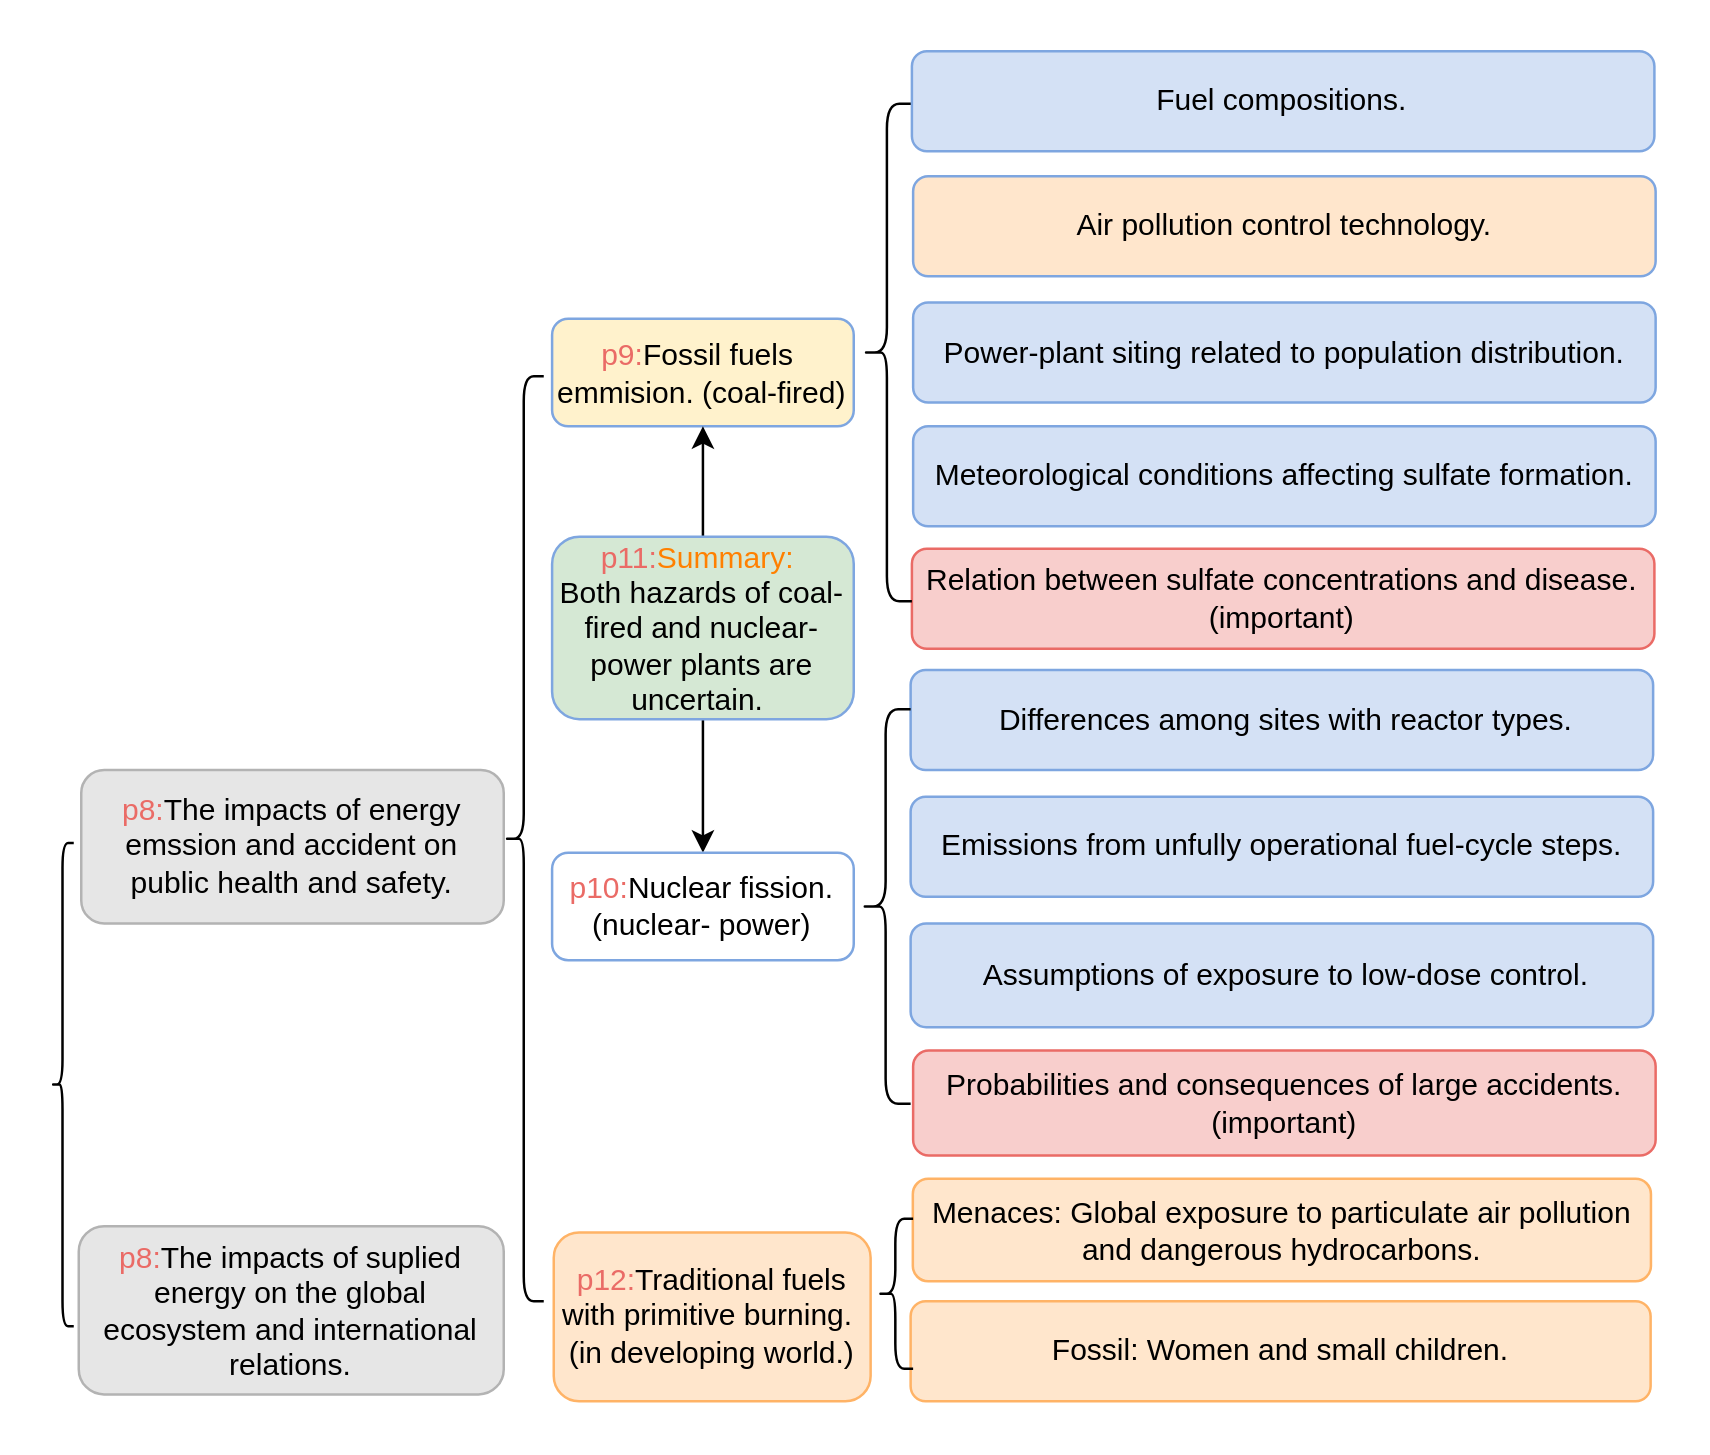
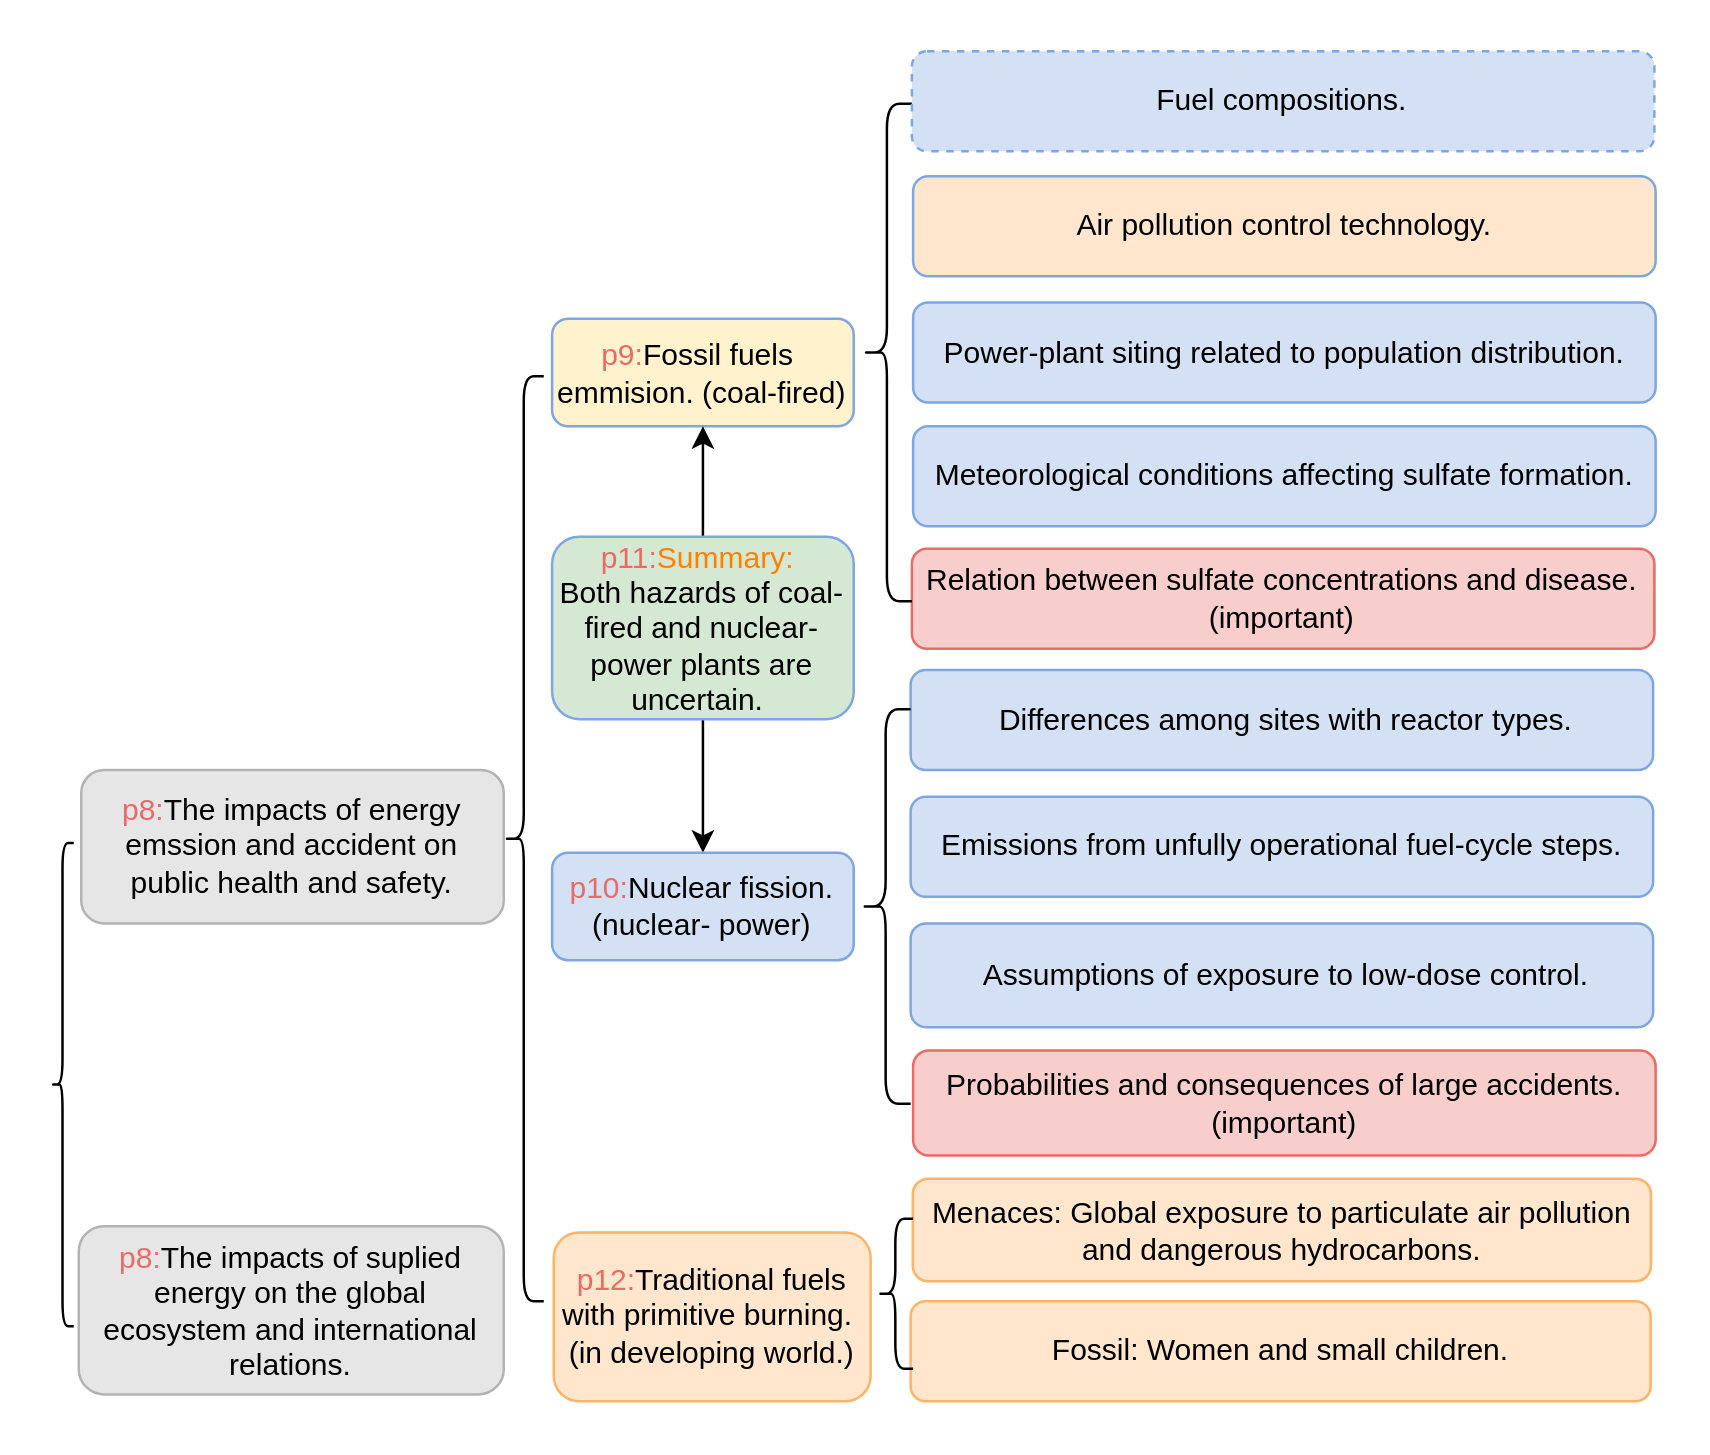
  <mxCell id="0" />
  <mxCell id="1" parent="0" />
  <mxCell id="2" value="" style="shape=curlyBracket;whiteSpace=wrap;html=1;rounded=1;size=0.5;" parent="1" vertex="1"><mxGeometry x="20" y="336.68" width="9" height="193.32" as="geometry" /></mxCell>
  <mxCell id="3" value="&lt;font color=&quot;#ea6b66&quot;&gt;p8:&lt;/font&gt;The impacts of suplied energy on the global ecosystem and international relations." style="rounded=1;whiteSpace=wrap;html=1;fillColor=#E6E6E6;strokeColor=#B3B3B3;" parent="1" vertex="1"><mxGeometry x="31" y="490" width="170" height="67.25" as="geometry" /></mxCell>
  <mxCell id="4" value="&lt;font color=&quot;#ea6b66&quot;&gt;p8:&lt;/font&gt;The impacts of energy emssion and accident on public health and safety." style="rounded=1;whiteSpace=wrap;html=1;fillColor=#E6E6E6;strokeColor=#B3B3B3;" parent="1" vertex="1"><mxGeometry x="32" y="307.5" width="169" height="61.37" as="geometry" /></mxCell>
  <mxCell id="5" value="Air pollution control technology." style="rounded=1;whiteSpace=wrap;html=1;fillColor=#ffe6cc;strokeColor=#7EA6E0;" parent="1" vertex="1"><mxGeometry x="364.75" y="70" width="297" height="40" as="geometry" /></mxCell>
  <mxCell id="6" value="Power-plant siting related to population distribution." style="rounded=1;whiteSpace=wrap;html=1;fillColor=#D4E1F5;strokeColor=#7EA6E0;" parent="1" vertex="1"><mxGeometry x="364.75" y="120.5" width="297" height="40" as="geometry" /></mxCell>
  <mxCell id="7" value="Meteorological conditions affecting sulfate formation." style="rounded=1;whiteSpace=wrap;html=1;fillColor=#D4E1F5;strokeColor=#7EA6E0;" parent="1" vertex="1"><mxGeometry x="364.75" y="170" width="297" height="40" as="geometry" /></mxCell>
  <mxCell id="8" value="Relation between sulfate concentrations and disease. &lt;br&gt;(important)" style="rounded=1;whiteSpace=wrap;html=1;fillColor=#F8CECC;strokeColor=#EA6B66;" parent="1" vertex="1"><mxGeometry x="364.26" y="219" width="297" height="40" as="geometry" /></mxCell>
  <mxCell id="9" value="" style="shape=curlyBracket;whiteSpace=wrap;html=1;rounded=1;size=0.5;" parent="1" vertex="1"><mxGeometry x="344.26" y="41" width="20" height="199" as="geometry" /></mxCell>
  <mxCell id="10" value="&amp;nbsp;Differences among sites with reactor types." style="rounded=1;whiteSpace=wrap;html=1;fillColor=#D4E1F5;strokeColor=#7EA6E0;" parent="1" vertex="1"><mxGeometry x="363.75" y="267.5" width="297" height="40" as="geometry" /></mxCell>
  <mxCell id="11" value="Emissions from unfully operational fuel-cycle steps." style="rounded=1;whiteSpace=wrap;html=1;fillColor=#D4E1F5;strokeColor=#7EA6E0;" parent="1" vertex="1"><mxGeometry x="363.75" y="318.18" width="297" height="40" as="geometry" /></mxCell>
  <mxCell id="12" value="&amp;nbsp;Assumptions of exposure to low-dose control." style="rounded=1;whiteSpace=wrap;html=1;fillColor=#D4E1F5;strokeColor=#7EA6E0;" parent="1" vertex="1"><mxGeometry x="363.75" y="368.87" width="297" height="41.5" as="geometry" /></mxCell>
  <mxCell id="13" value="Probabilities and consequences of large accidents. (important)" style="rounded=1;whiteSpace=wrap;html=1;fillColor=#F8CECC;strokeColor=#EA6B66;" parent="1" vertex="1"><mxGeometry x="364.75" y="419.68" width="297" height="42" as="geometry" /></mxCell>
  <mxCell id="14" value="" style="shape=curlyBracket;whiteSpace=wrap;html=1;rounded=1;size=0.5;" parent="1" vertex="1"><mxGeometry x="343.75" y="283.18" width="20" height="157.82" as="geometry" /></mxCell>
  <mxCell id="15" value="Fossil: Women and small children." style="rounded=1;whiteSpace=wrap;html=1;fillColor=#FFE6CC;strokeColor=#FFB366;" parent="1" vertex="1"><mxGeometry x="363.75" y="520" width="296" height="40" as="geometry" /></mxCell>
  <mxCell id="16" value="&lt;font color=&quot;#ea6b66&quot;&gt;p9:&lt;/font&gt;Fossil fuels&amp;nbsp; emmision. (coal-fired)" style="rounded=1;whiteSpace=wrap;html=1;fillColor=#fff2cc;strokeColor=#7EA6E0;" parent="1" vertex="1"><mxGeometry x="220.34" y="127" width="120.66" height="43" as="geometry" /></mxCell>
  <mxCell id="17" value="" style="shape=curlyBracket;whiteSpace=wrap;html=1;rounded=1;size=0.5;" parent="1" vertex="1"><mxGeometry x="201" y="150" width="16" height="370" as="geometry" /></mxCell>
  <mxCell id="18" value="Menaces: Global exposure to particulate air pollution and dangerous hydrocarbons." style="rounded=1;whiteSpace=wrap;html=1;fillColor=#FFE6CC;strokeColor=#FFB366;" parent="1" vertex="1"><mxGeometry x="364.63" y="471" width="295.25" height="41" as="geometry" /></mxCell>
  <mxCell id="19" value="" style="shape=curlyBracket;whiteSpace=wrap;html=1;rounded=1;" parent="1" vertex="1"><mxGeometry x="350.5" y="487" width="14.25" height="60" as="geometry" /></mxCell>
- <mxCell id="20" value="Fuel compositions." style="rounded=1;whiteSpace=wrap;html=1;fillColor=#D4E1F5;strokeColor=#7EA6E0;" parent="1" vertex="1"><mxGeometry x="364.26" y="20" width="297" height="40" as="geometry" /></mxCell>
+ <mxCell id="20" value="Fuel compositions." style="rounded=1;whiteSpace=wrap;html=1;fillColor=#D4E1F5;strokeColor=#7EA6E0;dashed=1;" parent="1" vertex="1"><mxGeometry x="364.26" y="20" width="297" height="40" as="geometry" /></mxCell>
  <mxCell id="21" value="&lt;font color=&quot;#ea6b66&quot;&gt;p12:&lt;/font&gt;Traditional fuels with primitive burning.&amp;nbsp;&lt;br&gt;(in developing world.)" style="rounded=1;whiteSpace=wrap;html=1;fillColor=#FFE6CC;strokeColor=#FFB366;" parent="1" vertex="1"><mxGeometry x="221" y="492.5" width="126.75" height="67.5" as="geometry" /></mxCell>
  <mxCell id="22" value="" style="edgeStyle=orthogonalEdgeStyle;rounded=0;orthogonalLoop=1;jettySize=auto;html=1;" edge="1" parent="1" source="24" target="16"><mxGeometry relative="1" as="geometry" /></mxCell>
  <mxCell id="23" value="" style="edgeStyle=orthogonalEdgeStyle;rounded=0;orthogonalLoop=1;jettySize=auto;html=1;" edge="1" parent="1" source="24" target="25"><mxGeometry relative="1" as="geometry" /></mxCell>
  <mxCell id="24" value="&lt;span style=&quot;font-family: &amp;#34;helvetica&amp;#34;&quot;&gt;&lt;font color=&quot;#ea6b66&quot;&gt;p11:&lt;/font&gt;&lt;font color=&quot;#ff8000&quot;&gt;Summary:&lt;/font&gt;&amp;nbsp;&lt;br&gt;&lt;/span&gt;&lt;span style=&quot;font-family: &amp;#34;helvetica&amp;#34;&quot;&gt;Both&amp;nbsp;&lt;/span&gt;&lt;span style=&quot;font-family: &amp;#34;helvetica&amp;#34;&quot;&gt;hazards of coal-fired and nuclear-power plants are uncertain.&amp;nbsp;&lt;/span&gt;" style="rounded=1;whiteSpace=wrap;html=1;fillColor=#D5E8D4;strokeColor=#7EA6E0;" vertex="1" parent="1"><mxGeometry x="220.34" y="214.18" width="120.66" height="73" as="geometry" /></mxCell>
- <mxCell id="25" value="&lt;font color=&quot;#ea6b66&quot;&gt;p10:&lt;/font&gt;&lt;span&gt;Nuclear fission.&lt;/span&gt;&lt;br&gt;&lt;span&gt;(nuclear- power)&lt;/span&gt;" style="rounded=1;whiteSpace=wrap;html=1;fillColor=#ffffff;strokeColor=#7EA6E0;" vertex="1" parent="1"><mxGeometry x="220.34" y="340.59" width="120.66" height="43" as="geometry" /></mxCell>
+ <mxCell id="25" value="&lt;font color=&quot;#ea6b66&quot;&gt;p10:&lt;/font&gt;&lt;span&gt;Nuclear fission.&lt;/span&gt;&lt;br&gt;&lt;span&gt;(nuclear- power)&lt;/span&gt;" style="rounded=1;whiteSpace=wrap;html=1;fillColor=#D4E1F5;strokeColor=#7EA6E0;" vertex="1" parent="1"><mxGeometry x="220.34" y="340.59" width="120.66" height="43" as="geometry" /></mxCell>
